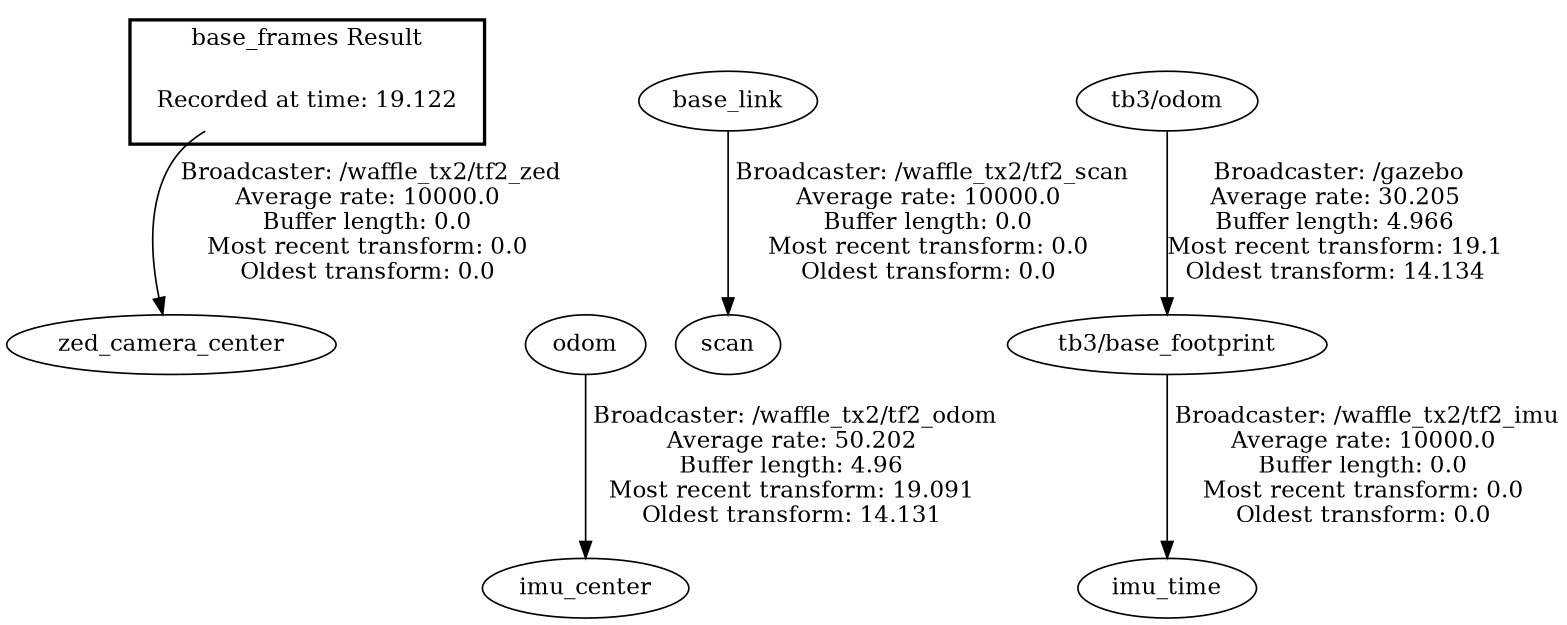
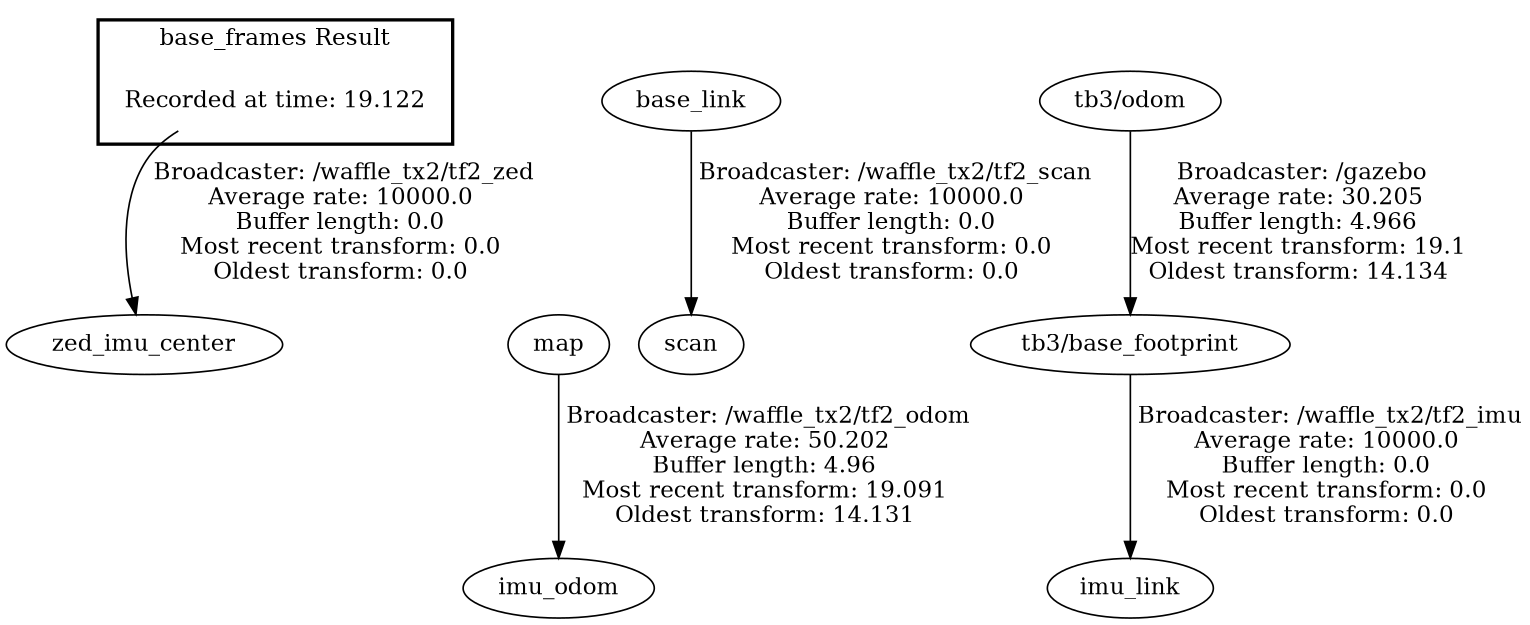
  digraph {
    fontname="DejaVu Serif"
    node [fontname="DejaVu Serif"]
    edge [fontname="DejaVu Serif"]
    "Recorded at time: 19.122" [shape=plaintext]
-   zed_camera_center
-   map [label=odom]
+   zed_camera_center [label=zed_imu_center]
+   map
    base_link
    scan
    "tb3/odom"
    "tb3/base_footprint"
-   imu_link [label=imu_time]
-   imu_odom [label=imu_center]
+   imu_link
+   imu_odom
    subgraph cluster_1 {
      color=black
      label="base_frames Result"
      style=bold
      "Recorded at time: 19.122"
    }
    "Recorded at time: 19.122" -> zed_camera_center [label=" Broadcaster: /waffle_tx2/tf2_zed\nAverage rate: 10000.0\nBuffer length: 0.0\nMost recent transform: 0.0\nOldest transform: 0.0\n"]
    "Recorded at time: 19.122" -> map [style=invis]
    map -> imu_odom [label=" Broadcaster: /waffle_tx2/tf2_odom\nAverage rate: 50.202\nBuffer length: 4.96\nMost recent transform: 19.091\nOldest transform: 14.131\n"]
    base_link -> scan [label=" Broadcaster: /waffle_tx2/tf2_scan\nAverage rate: 10000.0\nBuffer length: 0.0\nMost recent transform: 0.0\nOldest transform: 0.0\n"]
    "tb3/odom" -> "tb3/base_footprint" [label=" Broadcaster: /gazebo\nAverage rate: 30.205\nBuffer length: 4.966\nMost recent transform: 19.1\nOldest transform: 14.134\n"]
    "tb3/base_footprint" -> imu_link [label=" Broadcaster: /waffle_tx2/tf2_imu\nAverage rate: 10000.0\nBuffer length: 0.0\nMost recent transform: 0.0\nOldest transform: 0.0\n"]
  }
